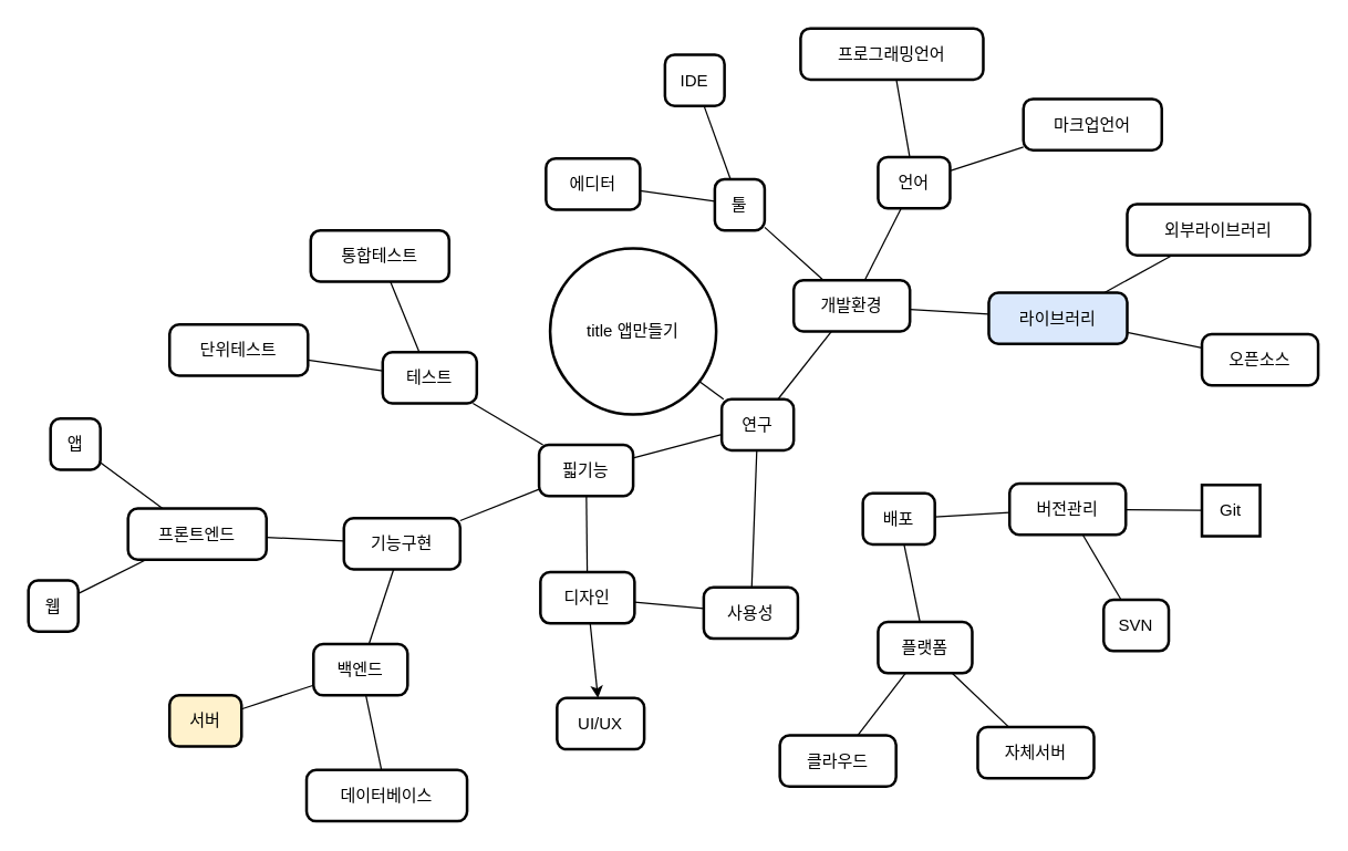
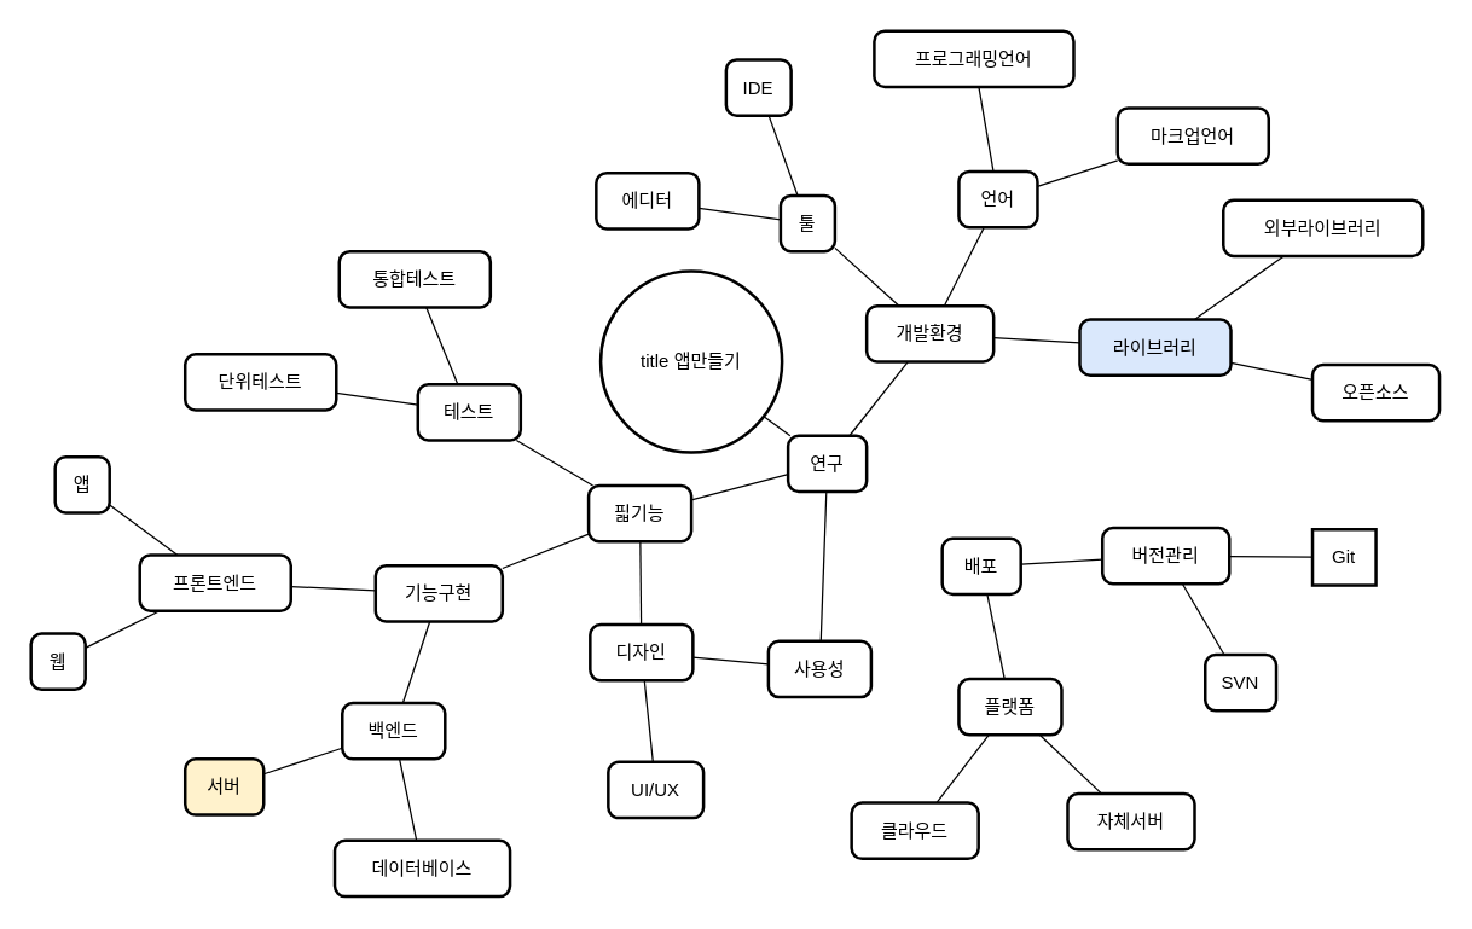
  <mxCell id="0" />
  <mxCell id="1" parent="0" />
  <mxCell id="2" value="title 앱만들기" style="ellipse;aspect=fixed;strokeWidth=2;whiteSpace=wrap;" vertex="1" parent="1"><mxGeometry x="397" y="179" width="120" height="120" as="geometry" /></mxCell>
  <mxCell id="3" value="연구" style="rounded=1;absoluteArcSize=1;arcSize=14;whiteSpace=wrap;strokeWidth=2;" vertex="1" parent="1"><mxGeometry x="521" y="288" width="52" height="37" as="geometry" /></mxCell>
  <mxCell id="4" value="핇기능" style="rounded=1;absoluteArcSize=1;arcSize=14;whiteSpace=wrap;strokeWidth=2;" vertex="1" parent="1"><mxGeometry x="389" y="321" width="68" height="37" as="geometry" /></mxCell>
  <mxCell id="5" value="디자인" style="rounded=1;absoluteArcSize=1;arcSize=14;whiteSpace=wrap;strokeWidth=2;" vertex="1" parent="1"><mxGeometry x="390" y="413" width="68" height="37" as="geometry" /></mxCell>
  <mxCell id="6" value="사용성" style="rounded=1;absoluteArcSize=1;arcSize=14;whiteSpace=wrap;strokeWidth=2;" vertex="1" parent="1"><mxGeometry x="508" y="424" width="68" height="37" as="geometry" /></mxCell>
  <mxCell id="7" value="UI/UX" style="rounded=1;absoluteArcSize=1;arcSize=14;whiteSpace=wrap;strokeWidth=2;" vertex="1" parent="1"><mxGeometry x="402" y="504" width="63" height="37" as="geometry" /></mxCell>
  <mxCell id="8" value="기능구현" style="rounded=1;absoluteArcSize=1;arcSize=14;whiteSpace=wrap;strokeWidth=2;" vertex="1" parent="1"><mxGeometry x="248" y="374" width="84" height="37" as="geometry" /></mxCell>
  <mxCell id="9" value="백엔드" style="rounded=1;absoluteArcSize=1;arcSize=14;whiteSpace=wrap;strokeWidth=2;" vertex="1" parent="1"><mxGeometry x="226" y="465" width="68" height="37" as="geometry" /></mxCell>
  <mxCell id="10" value="데이터베이스" style="rounded=1;absoluteArcSize=1;arcSize=14;whiteSpace=wrap;strokeWidth=2;" vertex="1" parent="1"><mxGeometry x="221" y="556" width="116" height="37" as="geometry" /></mxCell>
  <mxCell id="11" value="서버" style="rounded=1;absoluteArcSize=1;arcSize=14;whiteSpace=wrap;strokeWidth=2;fillColor=#fff2cc;" vertex="1" parent="1"><mxGeometry x="122" y="502" width="52" height="37" as="geometry" /></mxCell>
  <mxCell id="12" value="프론트엔드" style="rounded=1;absoluteArcSize=1;arcSize=14;whiteSpace=wrap;strokeWidth=2;" vertex="1" parent="1"><mxGeometry x="92" y="367" width="100" height="37" as="geometry" /></mxCell>
  <mxCell id="13" value="웹" style="rounded=1;absoluteArcSize=1;arcSize=14;whiteSpace=wrap;strokeWidth=2;" vertex="1" parent="1"><mxGeometry x="20" y="419" width="36" height="37" as="geometry" /></mxCell>
  <mxCell id="14" value="앱" style="rounded=1;absoluteArcSize=1;arcSize=14;whiteSpace=wrap;strokeWidth=2;" vertex="1" parent="1"><mxGeometry x="36" y="302" width="36" height="37" as="geometry" /></mxCell>
  <mxCell id="15" value="테스트" style="rounded=1;absoluteArcSize=1;arcSize=14;whiteSpace=wrap;strokeWidth=2;" vertex="1" parent="1"><mxGeometry x="276" y="254" width="68" height="37" as="geometry" /></mxCell>
  <mxCell id="16" value="단위테스트" style="rounded=1;absoluteArcSize=1;arcSize=14;whiteSpace=wrap;strokeWidth=2;" vertex="1" parent="1"><mxGeometry x="122" y="234" width="100" height="37" as="geometry" /></mxCell>
  <mxCell id="17" value="통합테스트" style="rounded=1;absoluteArcSize=1;arcSize=14;whiteSpace=wrap;strokeWidth=2;" vertex="1" parent="1"><mxGeometry x="224" y="166" width="100" height="37" as="geometry" /></mxCell>
  <mxCell id="18" value="개발환경" style="rounded=1;absoluteArcSize=1;arcSize=14;whiteSpace=wrap;strokeWidth=2;" vertex="1" parent="1"><mxGeometry x="573" y="202" width="84" height="37" as="geometry" /></mxCell>
  <mxCell id="19" value="툴" style="rounded=1;absoluteArcSize=1;arcSize=14;whiteSpace=wrap;strokeWidth=2;" vertex="1" parent="1"><mxGeometry x="516" y="129" width="36" height="37" as="geometry" /></mxCell>
  <mxCell id="20" value="IDE" style="rounded=1;absoluteArcSize=1;arcSize=14;whiteSpace=wrap;strokeWidth=2;" vertex="1" parent="1"><mxGeometry x="480" y="39" width="43" height="37" as="geometry" /></mxCell>
  <mxCell id="21" value="에디터" style="rounded=1;absoluteArcSize=1;arcSize=14;whiteSpace=wrap;strokeWidth=2;" vertex="1" parent="1"><mxGeometry x="394" y="114" width="68" height="37" as="geometry" /></mxCell>
  <mxCell id="22" value="언어" style="rounded=1;absoluteArcSize=1;arcSize=14;whiteSpace=wrap;strokeWidth=2;" vertex="1" parent="1"><mxGeometry x="634" y="113" width="52" height="37" as="geometry" /></mxCell>
  <mxCell id="23" value="프로그래밍언어" style="rounded=1;absoluteArcSize=1;arcSize=14;whiteSpace=wrap;strokeWidth=2;" vertex="1" parent="1"><mxGeometry x="578" y="20" width="132" height="37" as="geometry" /></mxCell>
  <mxCell id="24" value="마크업언어" style="rounded=1;absoluteArcSize=1;arcSize=14;whiteSpace=wrap;strokeWidth=2;" vertex="1" parent="1"><mxGeometry x="739" y="71" width="100" height="37" as="geometry" /></mxCell>
  <mxCell id="25" value="라이브러리" style="rounded=1;absoluteArcSize=1;arcSize=14;whiteSpace=wrap;strokeWidth=2;fillColor=#dae8fc;" vertex="1" parent="1"><mxGeometry x="714" y="211" width="100" height="37" as="geometry" /></mxCell>
  <mxCell id="26" value="오픈소스" style="rounded=1;absoluteArcSize=1;arcSize=14;whiteSpace=wrap;strokeWidth=2;" vertex="1" parent="1"><mxGeometry x="868" y="241" width="84" height="37" as="geometry" /></mxCell>
- <mxCell id="27" value="외부라이브러리" style="rounded=1;absoluteArcSize=1;arcSize=14;whiteSpace=wrap;strokeWidth=2;" vertex="1" parent="1"><mxGeometry x="814" y="147" width="132" height="37" as="geometry" /></mxCell>
+ <mxCell id="27" value="외부라이브러리" style="rounded=1;absoluteArcSize=1;arcSize=14;whiteSpace=wrap;strokeWidth=2;" vertex="1" parent="1"><mxGeometry x="809" y="132" width="132" height="37" as="geometry" /></mxCell>
  <mxCell id="28" value="배포" style="rounded=1;absoluteArcSize=1;arcSize=14;whiteSpace=wrap;strokeWidth=2;" vertex="1" parent="1"><mxGeometry x="623" y="356" width="52" height="37" as="geometry" /></mxCell>
  <mxCell id="29" value="플랫폼" style="rounded=1;absoluteArcSize=1;arcSize=14;whiteSpace=wrap;strokeWidth=2;" vertex="1" parent="1"><mxGeometry x="634" y="449" width="68" height="37" as="geometry" /></mxCell>
  <mxCell id="30" value="클라우드" style="rounded=1;absoluteArcSize=1;arcSize=14;whiteSpace=wrap;strokeWidth=2;" vertex="1" parent="1"><mxGeometry x="563" y="531" width="84" height="37" as="geometry" /></mxCell>
  <mxCell id="31" value="자체서버" style="rounded=1;absoluteArcSize=1;arcSize=14;whiteSpace=wrap;strokeWidth=2;" vertex="1" parent="1"><mxGeometry x="706" y="525" width="84" height="37" as="geometry" /></mxCell>
  <mxCell id="32" value="버전관리" style="rounded=1;absoluteArcSize=1;arcSize=14;whiteSpace=wrap;strokeWidth=2;" vertex="1" parent="1"><mxGeometry x="729" y="349" width="84" height="37" as="geometry" /></mxCell>
  <mxCell id="33" value="Git" style="absoluteArcSize=1;arcSize=14;whiteSpace=wrap;strokeWidth=2;rounded=0;" vertex="1" parent="1"><mxGeometry x="868" y="350" width="42" height="37" as="geometry" /></mxCell>
  <mxCell id="34" value="SVN" style="rounded=1;absoluteArcSize=1;arcSize=14;whiteSpace=wrap;strokeWidth=2;" vertex="1" parent="1"><mxGeometry x="797" y="433" width="47" height="37" as="geometry" /></mxCell>
  <mxCell id="35" style="endArrow=none" edge="1" parent="1" source="2" target="3"><mxGeometry relative="1" as="geometry" /></mxCell>
  <mxCell id="36" style="endArrow=none" edge="1" parent="1" source="3" target="4"><mxGeometry relative="1" as="geometry" /></mxCell>
  <mxCell id="37" style="endArrow=none" edge="1" parent="1" source="3" target="18"><mxGeometry relative="1" as="geometry" /></mxCell>
  <mxCell id="38" style="endArrow=none;" edge="1" parent="1" source="3" target="6"><mxGeometry relative="1" as="geometry" /></mxCell>
  <mxCell id="39" style="endArrow=none" edge="1" parent="1" source="4" target="5"><mxGeometry relative="1" as="geometry" /></mxCell>
  <mxCell id="40" style="endArrow=none" edge="1" parent="1" source="4" target="8"><mxGeometry relative="1" as="geometry" /></mxCell>
  <mxCell id="41" style="endArrow=none" edge="1" parent="1" source="4" target="15"><mxGeometry relative="1" as="geometry" /></mxCell>
  <mxCell id="42" style="endArrow=none" edge="1" parent="1" source="5" target="6"><mxGeometry relative="1" as="geometry" /></mxCell>
- <mxCell id="43" style="endArrow=classic;" edge="1" parent="1" source="5" target="7"><mxGeometry relative="1" as="geometry" /></mxCell>
+ <mxCell id="43" style="endArrow=none" edge="1" parent="1" source="5" target="7"><mxGeometry relative="1" as="geometry" /></mxCell>
  <mxCell id="44" style="endArrow=none" edge="1" parent="1" source="8" target="9"><mxGeometry relative="1" as="geometry" /></mxCell>
  <mxCell id="45" style="endArrow=none" edge="1" parent="1" source="8" target="12"><mxGeometry relative="1" as="geometry" /></mxCell>
  <mxCell id="46" style="endArrow=none" edge="1" parent="1" source="9" target="10"><mxGeometry relative="1" as="geometry" /></mxCell>
  <mxCell id="47" style="endArrow=none" edge="1" parent="1" source="9" target="11"><mxGeometry relative="1" as="geometry" /></mxCell>
  <mxCell id="48" style="endArrow=none" edge="1" parent="1" source="12" target="13"><mxGeometry relative="1" as="geometry" /></mxCell>
  <mxCell id="49" style="endArrow=none" edge="1" parent="1" source="12" target="14"><mxGeometry relative="1" as="geometry" /></mxCell>
  <mxCell id="50" style="endArrow=none" edge="1" parent="1" source="15" target="16"><mxGeometry relative="1" as="geometry" /></mxCell>
  <mxCell id="51" style="endArrow=none" edge="1" parent="1" source="15" target="17"><mxGeometry relative="1" as="geometry" /></mxCell>
  <mxCell id="52" style="endArrow=none" edge="1" parent="1" source="18" target="19"><mxGeometry relative="1" as="geometry" /></mxCell>
  <mxCell id="53" style="endArrow=none" edge="1" parent="1" source="18" target="22"><mxGeometry relative="1" as="geometry" /></mxCell>
  <mxCell id="54" style="endArrow=none" edge="1" parent="1" source="18" target="25"><mxGeometry relative="1" as="geometry" /></mxCell>
  <mxCell id="55" style="endArrow=none" edge="1" parent="1" source="19" target="20"><mxGeometry relative="1" as="geometry" /></mxCell>
  <mxCell id="56" style="endArrow=none" edge="1" parent="1" source="19" target="21"><mxGeometry relative="1" as="geometry" /></mxCell>
  <mxCell id="57" style="endArrow=none" edge="1" parent="1" source="22" target="23"><mxGeometry relative="1" as="geometry" /></mxCell>
  <mxCell id="58" style="endArrow=none" edge="1" parent="1" source="22" target="24"><mxGeometry relative="1" as="geometry" /></mxCell>
  <mxCell id="59" style="endArrow=none" edge="1" parent="1" source="25" target="26"><mxGeometry relative="1" as="geometry" /></mxCell>
  <mxCell id="60" style="endArrow=none" edge="1" parent="1" source="25" target="27"><mxGeometry relative="1" as="geometry" /></mxCell>
  <mxCell id="61" style="endArrow=none" edge="1" parent="1" source="28" target="29"><mxGeometry relative="1" as="geometry" /></mxCell>
  <mxCell id="62" style="endArrow=none" edge="1" parent="1" source="28" target="32"><mxGeometry relative="1" as="geometry" /></mxCell>
  <mxCell id="63" style="endArrow=none" edge="1" parent="1" source="29" target="30"><mxGeometry relative="1" as="geometry" /></mxCell>
  <mxCell id="64" style="endArrow=none" edge="1" parent="1" source="29" target="31"><mxGeometry relative="1" as="geometry" /></mxCell>
  <mxCell id="65" style="endArrow=none" edge="1" parent="1" source="32" target="33"><mxGeometry relative="1" as="geometry" /></mxCell>
  <mxCell id="66" style="endArrow=none" edge="1" parent="1" source="32" target="34"><mxGeometry relative="1" as="geometry" /></mxCell>
